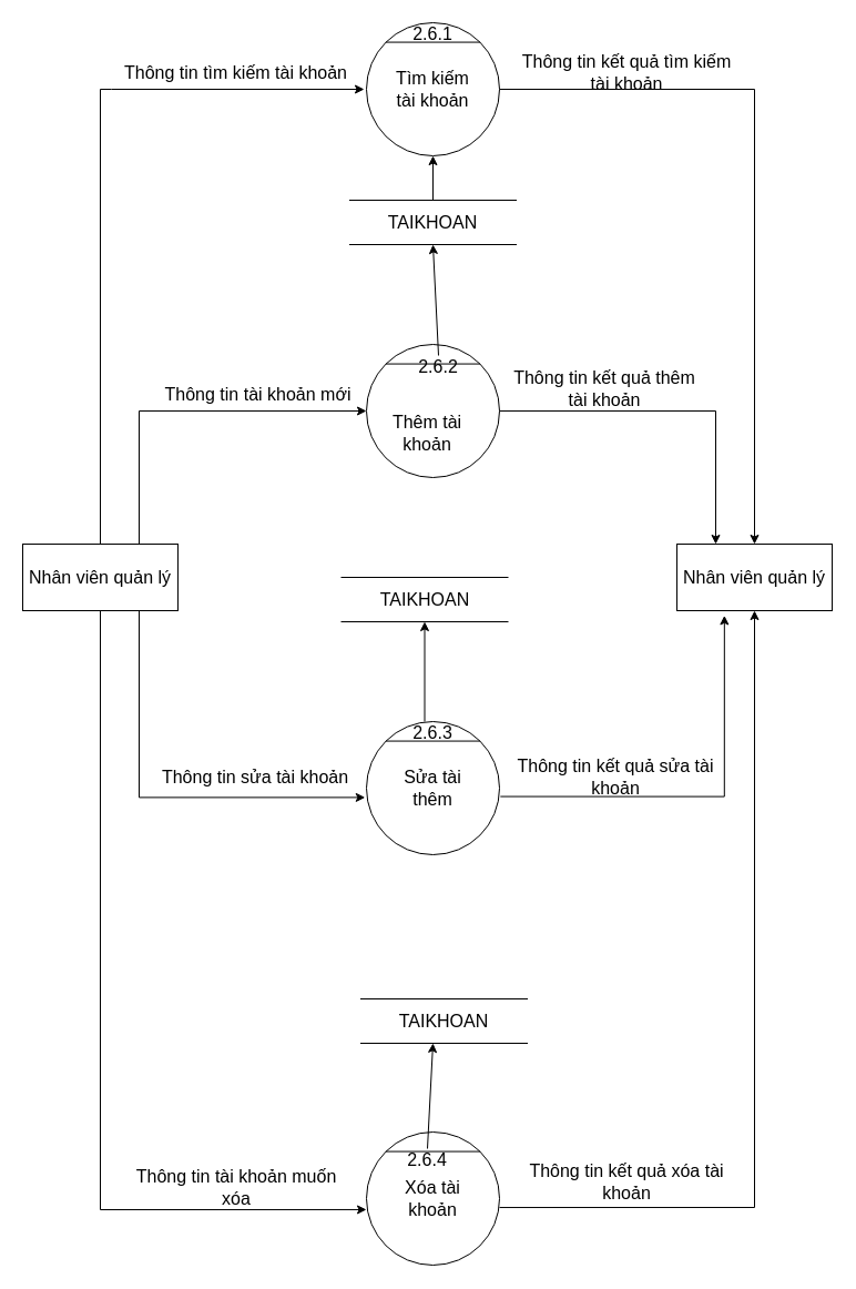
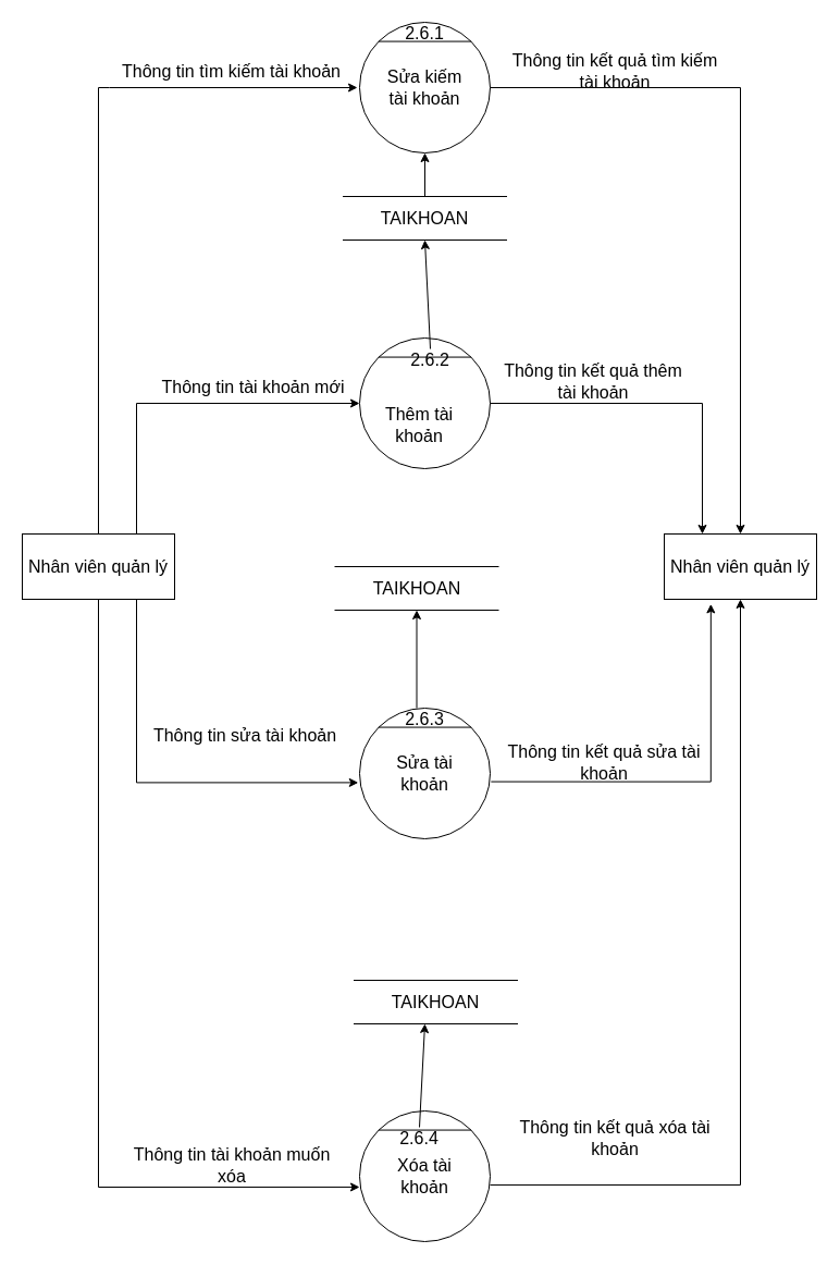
  <mxCell id="0" />
  <mxCell id="1" parent="0" />
  <mxCell id="2" value="" style="ellipse;whiteSpace=wrap;html=1;aspect=fixed;fontSize=16;" parent="1" vertex="1"><mxGeometry x="330" y="20" width="120" height="120" as="geometry" /></mxCell>
  <mxCell id="3" value="" style="endArrow=none;html=1;rounded=0;exitX=0;exitY=0;exitDx=0;exitDy=0;entryX=1;entryY=0;entryDx=0;entryDy=0;fontSize=16;" parent="1" source="2" target="2" edge="1"><mxGeometry width="50" height="50" relative="1" as="geometry"><mxPoint x="670" y="575" as="sourcePoint" /><mxPoint x="720" y="525" as="targetPoint" /></mxGeometry></mxCell>
- <mxCell id="4" value="Tìm kiếm tài khoản" style="text;html=1;strokeColor=none;fillColor=none;align=center;verticalAlign=middle;whiteSpace=wrap;rounded=0;fontSize=16;" parent="1" vertex="1"><mxGeometry x="350" y="65" width="80" height="30" as="geometry" /></mxCell>
+ <mxCell id="4" value="Sửa kiếm tài khoản" style="text;html=1;strokeColor=none;fillColor=none;align=center;verticalAlign=middle;whiteSpace=wrap;rounded=0;fontSize=16;" parent="1" vertex="1"><mxGeometry x="350" y="65" width="80" height="30" as="geometry" /></mxCell>
  <mxCell id="5" value="" style="ellipse;whiteSpace=wrap;html=1;aspect=fixed;fontSize=16;" parent="1" vertex="1"><mxGeometry x="330" y="310" width="120" height="120" as="geometry" /></mxCell>
  <mxCell id="6" value="" style="endArrow=none;html=1;rounded=0;exitX=0;exitY=0;exitDx=0;exitDy=0;entryX=1;entryY=0;entryDx=0;entryDy=0;fontSize=16;" parent="1" source="5" target="5" edge="1"><mxGeometry width="50" height="50" relative="1" as="geometry"><mxPoint x="670" y="865" as="sourcePoint" /><mxPoint x="720" y="815" as="targetPoint" /></mxGeometry></mxCell>
  <mxCell id="7" value="&lt;font style=&quot;font-size: 16px&quot;&gt;Thêm tài khoản&lt;/font&gt;" style="text;html=1;strokeColor=none;fillColor=none;align=center;verticalAlign=middle;whiteSpace=wrap;rounded=0;fontSize=16;" parent="1" vertex="1"><mxGeometry x="345" y="375" width="80" height="30" as="geometry" /></mxCell>
  <mxCell id="8" value="" style="ellipse;whiteSpace=wrap;html=1;aspect=fixed;fontSize=16;" parent="1" vertex="1"><mxGeometry x="330" y="650" width="120" height="120" as="geometry" /></mxCell>
  <mxCell id="9" value="" style="endArrow=none;html=1;rounded=0;exitX=0;exitY=0;exitDx=0;exitDy=0;entryX=1;entryY=0;entryDx=0;entryDy=0;fontSize=16;" parent="1" source="8" target="8" edge="1"><mxGeometry width="50" height="50" relative="1" as="geometry"><mxPoint x="670" y="1205" as="sourcePoint" /><mxPoint x="720" y="1155" as="targetPoint" /></mxGeometry></mxCell>
- <mxCell id="10" value="&lt;font style=&quot;font-size: 16px&quot;&gt;Sửa tài thêm&lt;/font&gt;" style="text;html=1;strokeColor=none;fillColor=none;align=center;verticalAlign=middle;whiteSpace=wrap;rounded=0;fontSize=16;" parent="1" vertex="1"><mxGeometry x="350" y="695" width="80" height="30" as="geometry" /></mxCell>
+ <mxCell id="10" value="&lt;font style=&quot;font-size: 16px&quot;&gt;Sửa tài khoản&lt;/font&gt;" style="text;html=1;strokeColor=none;fillColor=none;align=center;verticalAlign=middle;whiteSpace=wrap;rounded=0;fontSize=16;" parent="1" vertex="1"><mxGeometry x="350" y="695" width="80" height="30" as="geometry" /></mxCell>
  <mxCell id="11" value="Nhân viên quản lý" style="rounded=0;whiteSpace=wrap;html=1;fontSize=16;" parent="1" vertex="1"><mxGeometry x="20" y="490" width="140" height="60" as="geometry" /></mxCell>
  <mxCell id="12" value="Nhân viên quản lý" style="rounded=0;whiteSpace=wrap;html=1;fontSize=16;" parent="1" vertex="1"><mxGeometry x="610" y="490" width="140" height="60" as="geometry" /></mxCell>
  <mxCell id="13" value="&lt;font style=&quot;font-size: 16px&quot;&gt;2.6.1&lt;/font&gt;" style="text;html=1;strokeColor=none;fillColor=none;align=center;verticalAlign=middle;whiteSpace=wrap;rounded=0;" parent="1" vertex="1"><mxGeometry x="360" y="20" width="60" height="20" as="geometry" /></mxCell>
  <mxCell id="14" value="&lt;font style=&quot;font-size: 16px&quot;&gt;2.6.2&lt;/font&gt;" style="text;html=1;strokeColor=none;fillColor=none;align=center;verticalAlign=middle;whiteSpace=wrap;rounded=0;" parent="1" vertex="1"><mxGeometry x="375" y="320" width="40" height="20" as="geometry" /></mxCell>
  <mxCell id="15" value="&lt;font style=&quot;font-size: 16px&quot;&gt;2.6.3&lt;/font&gt;" style="text;html=1;strokeColor=none;fillColor=none;align=center;verticalAlign=middle;whiteSpace=wrap;rounded=0;" parent="1" vertex="1"><mxGeometry x="360" y="650" width="60" height="20" as="geometry" /></mxCell>
  <mxCell id="16" value="" style="edgeStyle=segmentEdgeStyle;endArrow=classic;html=1;rounded=0;fontSize=16;exitX=0.5;exitY=0;exitDx=0;exitDy=0;" parent="1" source="11" edge="1"><mxGeometry width="50" height="50" relative="1" as="geometry"><mxPoint x="420" y="320" as="sourcePoint" /><mxPoint x="328" y="80" as="targetPoint" /><Array as="points"><mxPoint x="100" y="80" /><mxPoint x="328" y="80" /></Array></mxGeometry></mxCell>
  <mxCell id="17" value="" style="edgeStyle=segmentEdgeStyle;endArrow=classic;html=1;rounded=0;fontSize=16;exitX=0.75;exitY=1;exitDx=0;exitDy=0;entryX=-0.01;entryY=0.57;entryDx=0;entryDy=0;entryPerimeter=0;" parent="1" source="11" target="8" edge="1"><mxGeometry width="50" height="50" relative="1" as="geometry"><mxPoint x="420" y="505" as="sourcePoint" /><mxPoint x="470" y="455" as="targetPoint" /><Array as="points"><mxPoint x="125" y="718" /></Array></mxGeometry></mxCell>
  <mxCell id="18" value="" style="edgeStyle=segmentEdgeStyle;endArrow=classic;html=1;rounded=0;fontSize=16;exitX=1;exitY=0.5;exitDx=0;exitDy=0;entryX=0.5;entryY=0;entryDx=0;entryDy=0;" parent="1" source="2" target="12" edge="1"><mxGeometry width="50" height="50" relative="1" as="geometry"><mxPoint x="600" y="215" as="sourcePoint" /><mxPoint x="828" y="50" as="targetPoint" /><Array as="points"><mxPoint x="680" y="80" /></Array></mxGeometry></mxCell>
  <mxCell id="19" value="" style="edgeStyle=segmentEdgeStyle;endArrow=classic;html=1;rounded=0;fontSize=16;exitX=1.007;exitY=0.563;exitDx=0;exitDy=0;exitPerimeter=0;entryX=0.306;entryY=1.073;entryDx=0;entryDy=0;entryPerimeter=0;" parent="1" source="8" target="12" edge="1"><mxGeometry width="50" height="50" relative="1" as="geometry"><mxPoint x="420" y="405" as="sourcePoint" /><mxPoint x="470" y="355" as="targetPoint" /></mxGeometry></mxCell>
  <mxCell id="20" value="TAIKHOAN" style="shape=partialRectangle;whiteSpace=wrap;html=1;left=0;right=0;fillColor=none;fontSize=16;" parent="1" vertex="1"><mxGeometry x="315" y="180" width="150" height="40" as="geometry" /></mxCell>
  <mxCell id="21" value="Thông tin tìm kiếm tài khoản" style="text;html=1;strokeColor=none;fillColor=none;align=center;verticalAlign=middle;whiteSpace=wrap;rounded=0;fontSize=16;" parent="1" vertex="1"><mxGeometry x="100" y="50" width="225" height="30" as="geometry" /></mxCell>
  <mxCell id="22" value="Thông tin kết quả tìm kiếm tài khoản" style="text;html=1;strokeColor=none;fillColor=none;align=center;verticalAlign=middle;whiteSpace=wrap;rounded=0;fontSize=16;" parent="1" vertex="1"><mxGeometry x="460" y="50" width="210" height="30" as="geometry" /></mxCell>
  <mxCell id="23" value="TAIKHOAN" style="shape=partialRectangle;whiteSpace=wrap;html=1;left=0;right=0;fillColor=none;fontSize=16;" parent="1" vertex="1"><mxGeometry x="307.5" y="520" width="150" height="40" as="geometry" /></mxCell>
  <mxCell id="24" value="" style="endArrow=classic;html=1;rounded=0;fontSize=16;entryX=0.5;entryY=1;entryDx=0;entryDy=0;exitX=0.5;exitY=0;exitDx=0;exitDy=0;" parent="1" source="20" target="2" edge="1"><mxGeometry width="50" height="50" relative="1" as="geometry"><mxPoint x="420" y="380" as="sourcePoint" /><mxPoint x="470" y="330" as="targetPoint" /></mxGeometry></mxCell>
  <mxCell id="25" value="" style="endArrow=classic;html=1;rounded=0;fontSize=16;entryX=0.5;entryY=1;entryDx=0;entryDy=0;exitX=0.375;exitY=0;exitDx=0;exitDy=0;exitPerimeter=0;" parent="1" edge="1" target="23" source="15"><mxGeometry width="50" height="50" relative="1" as="geometry"><mxPoint x="370" y="650" as="sourcePoint" /><mxPoint x="370" y="560" as="targetPoint" /></mxGeometry></mxCell>
  <mxCell id="26" value="Thông tin tài khoản mới" style="text;html=1;strokeColor=none;fillColor=none;align=center;verticalAlign=middle;whiteSpace=wrap;rounded=0;fontSize=16;" parent="1" vertex="1"><mxGeometry x="135" y="340" width="195" height="30" as="geometry" /></mxCell>
  <mxCell id="27" value="Thông tin kết quả thêm tài khoản" style="text;html=1;strokeColor=none;fillColor=none;align=center;verticalAlign=middle;whiteSpace=wrap;rounded=0;fontSize=16;" parent="1" vertex="1"><mxGeometry x="460" y="330" width="170" height="40" as="geometry" /></mxCell>
  <mxCell id="28" style="edgeStyle=orthogonalEdgeStyle;rounded=0;orthogonalLoop=1;jettySize=auto;html=1;exitX=0.5;exitY=1;exitDx=0;exitDy=0;fontSize=16;" parent="1" source="27" target="27" edge="1"><mxGeometry relative="1" as="geometry" /></mxCell>
- <mxCell id="29" value="Thông tin sửa tài khoản" style="text;html=1;strokeColor=none;fillColor=none;align=center;verticalAlign=middle;whiteSpace=wrap;rounded=0;fontSize=16;" parent="1" vertex="1"><mxGeometry x="135" y="685" width="190" height="30" as="geometry" /></mxCell>
+ <mxCell id="29" value="Thông tin sửa tài khoản" style="text;html=1;strokeColor=none;fillColor=none;align=center;verticalAlign=middle;whiteSpace=wrap;rounded=0;fontSize=16;" parent="1" vertex="1"><mxGeometry x="130" y="660" width="190" height="30" as="geometry" /></mxCell>
  <mxCell id="30" value="Thông tin kết quả sửa tài khoản" style="text;html=1;strokeColor=none;fillColor=none;align=center;verticalAlign=middle;whiteSpace=wrap;rounded=0;fontSize=16;" parent="1" vertex="1"><mxGeometry x="465" y="680" width="180" height="40" as="geometry" /></mxCell>
  <mxCell id="31" value="" style="ellipse;whiteSpace=wrap;html=1;aspect=fixed;fontSize=16;" parent="1" vertex="1"><mxGeometry x="330" y="1020" width="120" height="120" as="geometry" /></mxCell>
  <mxCell id="32" value="" style="endArrow=none;html=1;rounded=0;exitX=0;exitY=0;exitDx=0;exitDy=0;entryX=1;entryY=0;entryDx=0;entryDy=0;fontSize=16;" parent="1" source="31" target="31" edge="1"><mxGeometry width="50" height="50" relative="1" as="geometry"><mxPoint x="670" y="1575" as="sourcePoint" /><mxPoint x="720" y="1525" as="targetPoint" /></mxGeometry></mxCell>
  <mxCell id="33" value="&lt;font style=&quot;font-size: 16px&quot;&gt;Xóa tài khoản&lt;/font&gt;" style="text;html=1;strokeColor=none;fillColor=none;align=center;verticalAlign=middle;whiteSpace=wrap;rounded=0;fontSize=16;" parent="1" vertex="1"><mxGeometry x="350" y="1065" width="80" height="30" as="geometry" /></mxCell>
  <mxCell id="34" value="&lt;font style=&quot;font-size: 16px&quot;&gt;2.6.4&lt;/font&gt;" style="text;html=1;strokeColor=none;fillColor=none;align=center;verticalAlign=middle;whiteSpace=wrap;rounded=0;" parent="1" vertex="1"><mxGeometry x="365" y="1035" width="40" height="20" as="geometry" /></mxCell>
  <mxCell id="35" value="" style="edgeStyle=segmentEdgeStyle;endArrow=classic;html=1;rounded=0;exitX=0.75;exitY=0;exitDx=0;exitDy=0;entryX=0;entryY=0.5;entryDx=0;entryDy=0;" parent="1" source="11" target="5" edge="1"><mxGeometry width="50" height="50" relative="1" as="geometry"><mxPoint x="250" y="460" as="sourcePoint" /><mxPoint x="300" y="410" as="targetPoint" /><Array as="points"><mxPoint x="125" y="370" /></Array></mxGeometry></mxCell>
  <mxCell id="36" value="" style="edgeStyle=segmentEdgeStyle;endArrow=classic;html=1;rounded=0;exitX=1;exitY=0.5;exitDx=0;exitDy=0;entryX=0.25;entryY=0;entryDx=0;entryDy=0;" parent="1" source="5" target="12" edge="1"><mxGeometry width="50" height="50" relative="1" as="geometry"><mxPoint x="250" y="460" as="sourcePoint" /><mxPoint x="300" y="410" as="targetPoint" /></mxGeometry></mxCell>
  <mxCell id="37" value="TAIKHOAN" style="shape=partialRectangle;whiteSpace=wrap;html=1;left=0;right=0;fillColor=none;fontSize=16;" parent="1" vertex="1"><mxGeometry x="325" y="900" width="150" height="40" as="geometry" /></mxCell>
  <mxCell id="38" value="" style="endArrow=classic;html=1;rounded=0;fontSize=16;exitX=0.5;exitY=0;exitDx=0;exitDy=0;" parent="1" source="34" edge="1"><mxGeometry width="50" height="50" relative="1" as="geometry"><mxPoint x="391.55" y="911.6" as="sourcePoint" /><mxPoint x="390" y="940" as="targetPoint" /></mxGeometry></mxCell>
  <mxCell id="39" value="" style="edgeStyle=segmentEdgeStyle;endArrow=classic;html=1;rounded=0;exitX=0.5;exitY=1;exitDx=0;exitDy=0;entryX=0;entryY=0.583;entryDx=0;entryDy=0;entryPerimeter=0;" parent="1" source="11" target="31" edge="1"><mxGeometry width="50" height="50" relative="1" as="geometry"><mxPoint x="250" y="820" as="sourcePoint" /><mxPoint x="300" y="770" as="targetPoint" /><Array as="points"><mxPoint x="90" y="1090" /></Array></mxGeometry></mxCell>
  <mxCell id="40" value="" style="edgeStyle=segmentEdgeStyle;endArrow=classic;html=1;rounded=0;exitX=1;exitY=0.567;exitDx=0;exitDy=0;exitPerimeter=0;entryX=0.5;entryY=1;entryDx=0;entryDy=0;" parent="1" source="31" target="12" edge="1"><mxGeometry width="50" height="50" relative="1" as="geometry"><mxPoint x="490" y="1020" as="sourcePoint" /><mxPoint x="540" y="970" as="targetPoint" /></mxGeometry></mxCell>
  <mxCell id="41" value="Thông tin tài khoản muốn xóa" style="text;html=1;strokeColor=none;fillColor=none;align=center;verticalAlign=middle;whiteSpace=wrap;rounded=0;fontSize=16;" parent="1" vertex="1"><mxGeometry x="117.5" y="1050" width="190" height="40" as="geometry" /></mxCell>
- <mxCell id="42" value="Thông tin kết quả xóa tài khoản" style="text;html=1;strokeColor=none;fillColor=none;align=center;verticalAlign=middle;whiteSpace=wrap;rounded=0;fontSize=16;" parent="1" vertex="1"><mxGeometry x="475" y="1040" width="180" height="50" as="geometry" /></mxCell>
+ <mxCell id="42" value="Thông tin kết quả xóa tài khoản" style="text;html=1;strokeColor=none;fillColor=none;align=center;verticalAlign=middle;whiteSpace=wrap;rounded=0;fontSize=16;" parent="1" vertex="1"><mxGeometry x="475" y="1020" width="180" height="50" as="geometry" /></mxCell>
  <mxCell id="43" value="" style="endArrow=classic;html=1;rounded=0;fontSize=16;exitX=0.5;exitY=0;exitDx=0;exitDy=0;entryX=0.5;entryY=1;entryDx=0;entryDy=0;" parent="1" source="14" target="20" edge="1"><mxGeometry width="50" height="50" relative="1" as="geometry"><mxPoint x="372" y="310" as="sourcePoint" /><mxPoint x="372" y="220" as="targetPoint" /></mxGeometry></mxCell>
